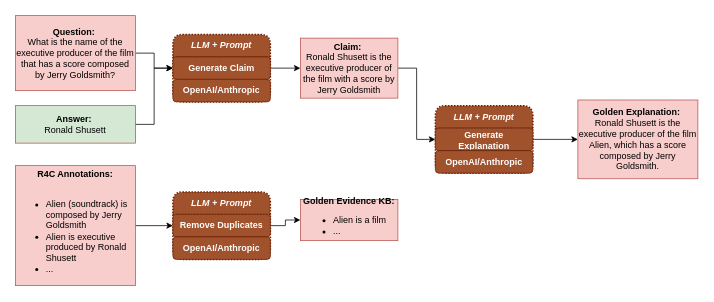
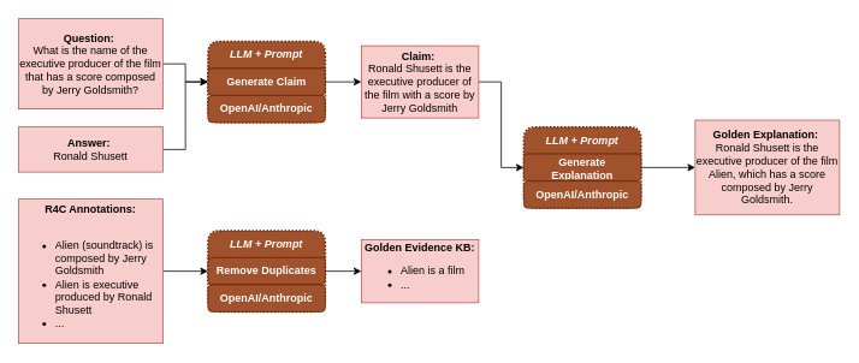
  <mxCell id="0" />
  <mxCell id="1" parent="0" />
  <mxCell id="2" style="edgeStyle=orthogonalEdgeStyle;rounded=0;orthogonalLoop=1;jettySize=auto;html=1;exitX=1;exitY=0.5;exitDx=0;exitDy=0;entryX=0;entryY=0.5;entryDx=0;entryDy=0;" edge="1" parent="1" source="3" target="8"><mxGeometry relative="1" as="geometry" /></mxCell>
  <mxCell id="3" value="&lt;b&gt;Question:&amp;nbsp;&lt;/b&gt;&lt;div&gt;What is the name of the executive producer of the film that has a score composed by Jerry Goldsmith?&lt;/div&gt;" style="rounded=0;whiteSpace=wrap;html=1;fillColor=#f8cecc;strokeColor=#b85450;" vertex="1" parent="1"><mxGeometry x="20" y="20" width="160" height="100" as="geometry" /></mxCell>
  <mxCell id="4" style="edgeStyle=orthogonalEdgeStyle;rounded=0;orthogonalLoop=1;jettySize=auto;html=1;exitX=1;exitY=0.5;exitDx=0;exitDy=0;entryX=0;entryY=0.5;entryDx=0;entryDy=0;" edge="1" parent="1" source="5" target="7"><mxGeometry relative="1" as="geometry" /></mxCell>
- <mxCell id="5" value="&lt;b&gt;Answer:&amp;nbsp;&lt;/b&gt;&lt;div&gt;Ronald Shusett&lt;/div&gt;" style="rounded=0;whiteSpace=wrap;html=1;fillColor=#d5e8d4;strokeColor=#b85450;" vertex="1" parent="1"><mxGeometry x="20" y="140" width="160" height="50" as="geometry" /></mxCell>
+ <mxCell id="5" value="&lt;b&gt;Answer:&amp;nbsp;&lt;/b&gt;&lt;div&gt;Ronald Shusett&lt;/div&gt;" style="rounded=0;whiteSpace=wrap;html=1;fillColor=#f8cecc;strokeColor=#b85450;" vertex="1" parent="1"><mxGeometry x="20" y="140" width="160" height="50" as="geometry" /></mxCell>
  <mxCell id="6" style="edgeStyle=orthogonalEdgeStyle;rounded=0;orthogonalLoop=1;jettySize=auto;html=1;exitX=1;exitY=0.5;exitDx=0;exitDy=0;entryX=0;entryY=0.5;entryDx=0;entryDy=0;" edge="1" parent="1" source="7" target="11"><mxGeometry relative="1" as="geometry" /></mxCell>
  <mxCell id="7" value="&lt;i&gt;&lt;b&gt;LLM + Prompt&lt;/b&gt;&lt;/i&gt;" style="swimlane;fontStyle=0;childLayout=stackLayout;horizontal=1;startSize=30;horizontalStack=0;resizeParent=1;resizeParentMax=0;resizeLast=0;collapsible=1;marginBottom=0;whiteSpace=wrap;html=1;fillColor=#a0522d;strokeColor=#6D1F00;fillStyle=solid;fontColor=#ffffff;rounded=1;dashed=1;dashPattern=1 1;strokeWidth=2;" vertex="1" parent="1"><mxGeometry x="230" y="45" width="130" height="90" as="geometry" /></mxCell>
  <mxCell id="8" value="&lt;b&gt;Generate Claim&lt;/b&gt;" style="text;strokeColor=#6D1F00;fillColor=#a0522d;align=center;verticalAlign=middle;spacingLeft=4;spacingRight=4;overflow=hidden;points=[[0,0.5],[1,0.5]];portConstraint=eastwest;rotatable=0;whiteSpace=wrap;html=1;fontColor=#ffffff;rounded=1;" vertex="1" parent="7"><mxGeometry y="30" width="130" height="30" as="geometry" /></mxCell>
  <mxCell id="9" value="&lt;b&gt;OpenAI/Anthropic&lt;/b&gt;" style="text;strokeColor=#6D1F00;fillColor=#a0522d;align=center;verticalAlign=middle;spacingLeft=4;spacingRight=4;overflow=hidden;points=[[0,0.5],[1,0.5]];portConstraint=eastwest;rotatable=0;whiteSpace=wrap;html=1;fontColor=#ffffff;rounded=1;" vertex="1" parent="7"><mxGeometry y="60" width="130" height="30" as="geometry" /></mxCell>
  <mxCell id="10" style="edgeStyle=orthogonalEdgeStyle;rounded=0;orthogonalLoop=1;jettySize=auto;html=1;exitX=1;exitY=0.5;exitDx=0;exitDy=0;entryX=0;entryY=0.5;entryDx=0;entryDy=0;" edge="1" parent="1" source="11" target="21"><mxGeometry relative="1" as="geometry" /></mxCell>
  <mxCell id="11" value="&lt;b&gt;Claim:&amp;nbsp;&lt;/b&gt;&lt;div&gt;Ronald Shusett is the executive producer of the film with a score by Jerry Goldsmith&lt;/div&gt;" style="rounded=0;whiteSpace=wrap;html=1;fillColor=#f8cecc;strokeColor=#b85450;" vertex="1" parent="1"><mxGeometry x="400" y="50" width="130" height="80" as="geometry" /></mxCell>
  <mxCell id="12" style="edgeStyle=orthogonalEdgeStyle;rounded=0;orthogonalLoop=1;jettySize=auto;html=1;exitX=1;exitY=0.5;exitDx=0;exitDy=0;entryX=0;entryY=0.5;entryDx=0;entryDy=0;" edge="1" parent="1" source="13" target="18"><mxGeometry relative="1" as="geometry" /></mxCell>
  <mxCell id="13" value="&lt;i&gt;&lt;b&gt;LLM + Prompt&lt;/b&gt;&lt;/i&gt;" style="swimlane;fontStyle=0;childLayout=stackLayout;horizontal=1;startSize=30;horizontalStack=0;resizeParent=1;resizeParentMax=0;resizeLast=0;collapsible=1;marginBottom=0;whiteSpace=wrap;html=1;fillColor=#a0522d;strokeColor=#6D1F00;fillStyle=solid;fontColor=#ffffff;rounded=1;dashed=1;dashPattern=1 1;strokeWidth=2;" vertex="1" parent="1"><mxGeometry x="230" y="255" width="130" height="90" as="geometry" /></mxCell>
  <mxCell id="14" value="&lt;b&gt;Remove Duplicates&lt;/b&gt;" style="text;strokeColor=#6D1F00;fillColor=#a0522d;align=center;verticalAlign=middle;spacingLeft=4;spacingRight=4;overflow=hidden;points=[[0,0.5],[1,0.5]];portConstraint=eastwest;rotatable=0;whiteSpace=wrap;html=1;fontColor=#ffffff;rounded=1;" vertex="1" parent="13"><mxGeometry y="30" width="130" height="30" as="geometry" /></mxCell>
  <mxCell id="15" value="&lt;b&gt;OpenAI/Anthropic&lt;/b&gt;" style="text;strokeColor=#6D1F00;fillColor=#a0522d;align=center;verticalAlign=middle;spacingLeft=4;spacingRight=4;overflow=hidden;points=[[0,0.5],[1,0.5]];portConstraint=eastwest;rotatable=0;whiteSpace=wrap;html=1;fontColor=#ffffff;rounded=1;" vertex="1" parent="13"><mxGeometry y="60" width="130" height="30" as="geometry" /></mxCell>
  <mxCell id="16" style="edgeStyle=orthogonalEdgeStyle;rounded=0;orthogonalLoop=1;jettySize=auto;html=1;exitX=1;exitY=0.5;exitDx=0;exitDy=0;entryX=0;entryY=0.5;entryDx=0;entryDy=0;" edge="1" parent="1" source="17" target="14"><mxGeometry relative="1" as="geometry" /></mxCell>
  <mxCell id="17" value="&lt;b style=&quot;background-color: initial;&quot;&gt;R4C Annotations:&lt;/b&gt;&lt;div&gt;&lt;b&gt;&lt;br&gt;&lt;/b&gt;&lt;div style=&quot;text-align: left;&quot;&gt;&lt;ul&gt;&lt;li&gt;&lt;span style=&quot;background-color: initial;&quot;&gt;Alien (soundtrack) is composed by Jerry Goldsmith&lt;/span&gt;&lt;/li&gt;&lt;li&gt;&lt;span style=&quot;background-color: initial;&quot;&gt;Alien is executive produced by Ronald Shusett&lt;/span&gt;&lt;/li&gt;&lt;li&gt;&lt;span style=&quot;background-color: initial;&quot;&gt;...&lt;/span&gt;&lt;/li&gt;&lt;/ul&gt;&lt;/div&gt;&lt;/div&gt;" style="rounded=0;whiteSpace=wrap;html=1;fillColor=#f8cecc;strokeColor=#b85450;" vertex="1" parent="1"><mxGeometry x="20" y="220" width="160" height="160" as="geometry" /></mxCell>
- <mxCell id="18" value="&lt;b&gt;Golden Evidence KB:&lt;/b&gt;&lt;div&gt;&lt;ul&gt;&lt;li style=&quot;text-align: left;&quot;&gt;Alien is a film&lt;br&gt;&lt;/li&gt;&lt;li style=&quot;text-align: left;&quot;&gt;...&lt;/li&gt;&lt;/ul&gt;&lt;/div&gt;" style="rounded=0;whiteSpace=wrap;html=1;fillColor=#f8cecc;strokeColor=#b85450;" vertex="1" parent="1"><mxGeometry x="400" y="265" width="130" height="55" as="geometry" /></mxCell>
+ <mxCell id="18" value="&lt;b&gt;Golden Evidence KB:&lt;/b&gt;&lt;div&gt;&lt;ul&gt;&lt;li style=&quot;text-align: left;&quot;&gt;Alien is a film&lt;br&gt;&lt;/li&gt;&lt;li style=&quot;text-align: left;&quot;&gt;...&lt;/li&gt;&lt;/ul&gt;&lt;/div&gt;" style="rounded=0;whiteSpace=wrap;html=1;fillColor=#f8cecc;strokeColor=#b85450;" vertex="1" parent="1"><mxGeometry x="400" y="265" width="130" height="70" as="geometry" /></mxCell>
  <mxCell id="19" style="edgeStyle=orthogonalEdgeStyle;rounded=0;orthogonalLoop=1;jettySize=auto;html=1;exitX=1;exitY=0.5;exitDx=0;exitDy=0;entryX=0;entryY=0.5;entryDx=0;entryDy=0;" edge="1" parent="1" source="20" target="23"><mxGeometry relative="1" as="geometry" /></mxCell>
  <mxCell id="20" value="&lt;i&gt;&lt;b&gt;LLM + Prompt&lt;/b&gt;&lt;/i&gt;" style="swimlane;fontStyle=0;childLayout=stackLayout;horizontal=1;startSize=30;horizontalStack=0;resizeParent=1;resizeParentMax=0;resizeLast=0;collapsible=1;marginBottom=0;whiteSpace=wrap;html=1;fillColor=#a0522d;strokeColor=#6D1F00;fillStyle=solid;fontColor=#ffffff;rounded=1;dashed=1;dashPattern=1 1;strokeWidth=2;" vertex="1" parent="1"><mxGeometry x="580" y="140" width="130" height="90" as="geometry" /></mxCell>
  <mxCell id="21" value="&lt;b&gt;Generate Explanation&lt;/b&gt;" style="text;strokeColor=#6D1F00;fillColor=#a0522d;align=center;verticalAlign=middle;spacingLeft=4;spacingRight=4;overflow=hidden;points=[[0,0.5],[1,0.5]];portConstraint=eastwest;rotatable=0;whiteSpace=wrap;html=1;fontColor=#ffffff;rounded=1;" vertex="1" parent="20"><mxGeometry y="30" width="130" height="30" as="geometry" /></mxCell>
  <mxCell id="22" value="&lt;b&gt;OpenAI/Anthropic&lt;/b&gt;" style="text;strokeColor=#6D1F00;fillColor=#a0522d;align=center;verticalAlign=middle;spacingLeft=4;spacingRight=4;overflow=hidden;points=[[0,0.5],[1,0.5]];portConstraint=eastwest;rotatable=0;whiteSpace=wrap;html=1;fontColor=#ffffff;rounded=1;" vertex="1" parent="20"><mxGeometry y="60" width="130" height="30" as="geometry" /></mxCell>
  <mxCell id="23" value="&lt;b&gt;Golden Explanation:&amp;nbsp;&lt;/b&gt;&lt;div&gt;Ronald Shusett is the executive producer of the film Alien, which has a score composed by Jerry Goldsmith.&lt;/div&gt;" style="rounded=0;whiteSpace=wrap;html=1;fillColor=#f8cecc;strokeColor=#b85450;" vertex="1" parent="1"><mxGeometry x="770" y="132.5" width="160" height="105" as="geometry" /></mxCell>
